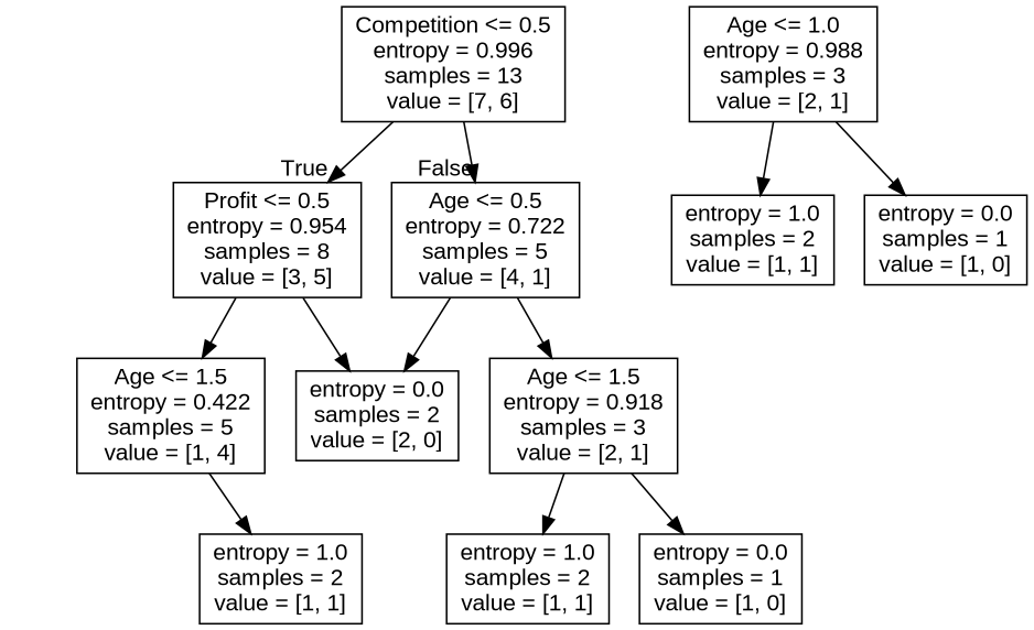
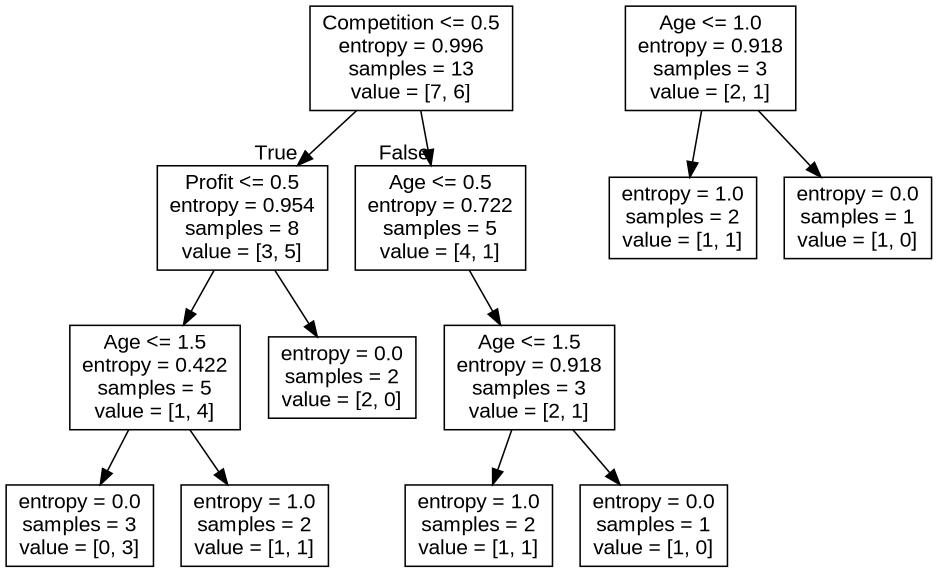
  digraph {
    fontname="Liberation Sans"
    node [fontname="Liberation Sans" shape=box]
    edge [fontname="Liberation Sans"]
    n1 [label="Competition <= 0.5\nentropy = 0.996\nsamples = 13\nvalue = [7, 6]"]
    n2 [label="Profit <= 0.5\nentropy = 0.954\nsamples = 8\nvalue = [3, 5]"]
    n3 [label="Age <= 0.5\nentropy = 0.722\nsamples = 5\nvalue = [4, 1]"]
    n4 [label="Age <= 1.5\nentropy = 0.422\nsamples = 5\nvalue = [1, 4]"]
    n5 [label="entropy = 0.0\nsamples = 2\nvalue = [2, 0]"]
    n6 [label="Age <= 1.5\nentropy = 0.918\nsamples = 3\nvalue = [2, 1]"]
+   n7 [label="entropy = 0.0\nsamples = 3\nvalue = [0, 3]"]
    n8 [label="entropy = 1.0\nsamples = 2\nvalue = [1, 1]"]
-   n9 [label="Age <= 1.0\nentropy = 0.988\nsamples = 3\nvalue = [2, 1]"]
+   n9 [label="Age <= 1.0\nentropy = 0.918\nsamples = 3\nvalue = [2, 1]"]
    n10 [label="entropy = 1.0\nsamples = 2\nvalue = [1, 1]"]
    n11 [label="entropy = 0.0\nsamples = 1\nvalue = [1, 0]"]
    n12 [label="entropy = 1.0\nsamples = 2\nvalue = [1, 1]"]
    n13 [label="entropy = 0.0\nsamples = 1\nvalue = [1, 0]"]
    n1 -> n2 [headlabel=True labelangle=45 labeldistance=2.5]
    n1 -> n3 [headlabel=False labelangle=-45 labeldistance=2.5]
    n2 -> n4
    n2 -> n5
-   n3 -> n5
    n3 -> n6
+   n4 -> n7
    n4 -> n8
    n6 -> n12
    n6 -> n13
    n9 -> n10
    n9 -> n11
  }
